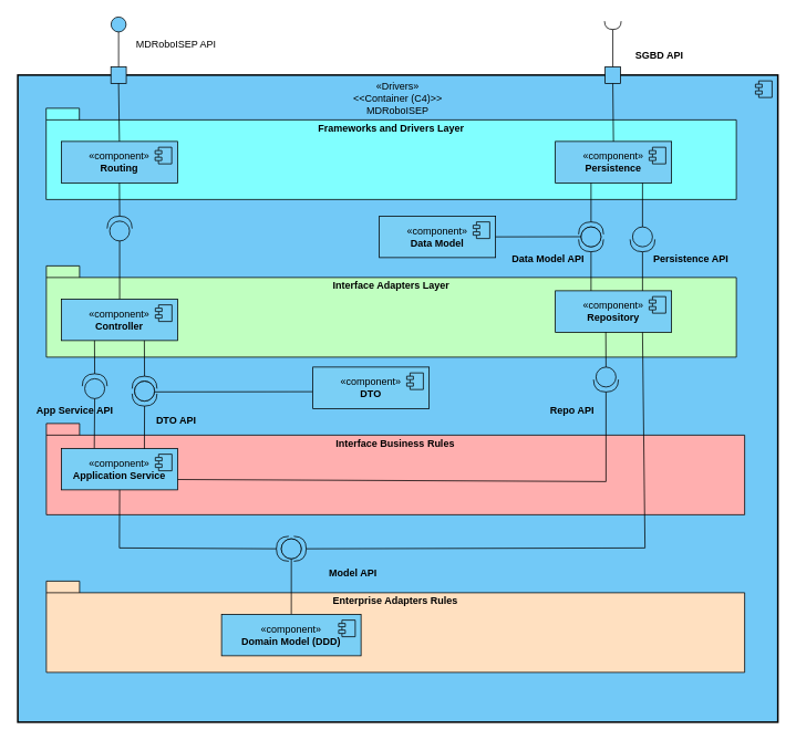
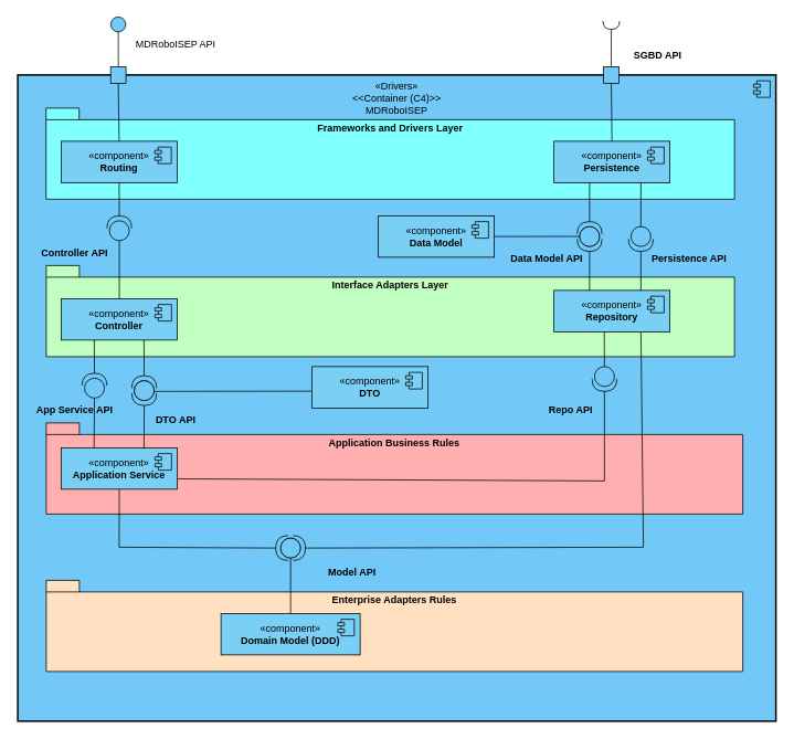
  <mxCell id="0" />
  <mxCell id="1" parent="0" />
  <mxCell id="2" value="«Drivers»&lt;br&gt;&amp;lt;&amp;lt;Container (C4)&amp;gt;&amp;gt;&lt;br&gt;MDRoboISEP" style="html=1;dropTarget=0;whiteSpace=wrap;verticalAlign=top;fillColor=#72C9F7;strokeColor=#000000;strokeWidth=2;" vertex="1" parent="1"><mxGeometry x="20.62" y="90" width="915.38" height="780" as="geometry" /></mxCell>
  <mxCell id="3" value="" style="shape=module;jettyWidth=8;jettyHeight=4;fillColor=#72c9f7;" vertex="1" parent="2"><mxGeometry x="1" width="20" height="20" relative="1" as="geometry"><mxPoint x="-27" y="7" as="offset" /></mxGeometry></mxCell>
  <mxCell id="4" value="" style="html=1;rounded=0;fillColor=#72C9F7;" vertex="1" parent="1"><mxGeometry x="132.75" y="80" width="18.5" height="20" as="geometry" /></mxCell>
  <mxCell id="5" value="" style="endArrow=none;html=1;rounded=0;align=center;verticalAlign=top;endFill=0;labelBackgroundColor=none;endSize=2;" edge="1" parent="1" source="4" target="6"><mxGeometry relative="1" as="geometry" /></mxCell>
  <mxCell id="6" value="" style="ellipse;html=1;fontSize=11;align=center;fillColor=#72C9F7;points=[];aspect=fixed;resizable=1;verticalAlign=bottom;labelPosition=center;verticalLabelPosition=top;flipH=1;rotation=0;" vertex="1" parent="1"><mxGeometry x="133" y="20" width="18" height="18" as="geometry" /></mxCell>
  <mxCell id="7" value="MDRoboISEP API" style="text;html=1;align=center;verticalAlign=middle;resizable=0;points=[];autosize=1;strokeColor=none;fillColor=none;" vertex="1" parent="1"><mxGeometry x="151" y="38" width="120" height="30" as="geometry" /></mxCell>
  <mxCell id="8" value="Frameworks and Drivers Layer" style="shape=folder;fontStyle=1;spacingTop=10;tabWidth=40;tabHeight=14;tabPosition=left;html=1;whiteSpace=wrap;verticalAlign=top;fillColor=#80ffff;" vertex="1" parent="1"><mxGeometry x="54.75" y="130" width="831.25" height="110" as="geometry" /></mxCell>
  <mxCell id="9" value="«component»&lt;br&gt;&lt;b&gt;Routing&lt;/b&gt;" style="html=1;dropTarget=0;whiteSpace=wrap;fillColor=#7ACFF5;" vertex="1" parent="1"><mxGeometry x="73" y="170" width="140" height="50" as="geometry" /></mxCell>
  <mxCell id="10" value="" style="shape=module;jettyWidth=8;jettyHeight=4;fillColor=#7ACFF5;" vertex="1" parent="9"><mxGeometry x="1" width="20" height="20" relative="1" as="geometry"><mxPoint x="-27" y="7" as="offset" /></mxGeometry></mxCell>
  <mxCell id="11" value="«component»&lt;br&gt;&lt;b&gt;Persistence&lt;/b&gt;" style="html=1;dropTarget=0;whiteSpace=wrap;fillColor=#7ACFF5;" vertex="1" parent="1"><mxGeometry x="668" y="170" width="140" height="50" as="geometry" /></mxCell>
  <mxCell id="12" value="" style="shape=module;jettyWidth=8;jettyHeight=4;fillColor=#7ACFF5;" vertex="1" parent="11"><mxGeometry x="1" width="20" height="20" relative="1" as="geometry"><mxPoint x="-27" y="7" as="offset" /></mxGeometry></mxCell>
  <mxCell id="13" value="Interface Adapters Layer" style="shape=folder;fontStyle=1;spacingTop=10;tabWidth=40;tabHeight=14;tabPosition=left;html=1;whiteSpace=wrap;verticalAlign=top;fillColor=#c0ffc0;" vertex="1" parent="1"><mxGeometry x="55" y="320" width="831" height="110" as="geometry" /></mxCell>
  <mxCell id="14" value="«component»&lt;br&gt;&lt;b&gt;Controller&lt;/b&gt;" style="html=1;dropTarget=0;whiteSpace=wrap;fillColor=#7ACFF5;" vertex="1" parent="1"><mxGeometry x="73.25" y="360" width="140" height="50" as="geometry" /></mxCell>
  <mxCell id="15" value="" style="shape=module;jettyWidth=8;jettyHeight=4;fillColor=#7ACFF5;" vertex="1" parent="14"><mxGeometry x="1" width="20" height="20" relative="1" as="geometry"><mxPoint x="-27" y="7" as="offset" /></mxGeometry></mxCell>
  <mxCell id="16" value="" style="shape=providedRequiredInterface;html=1;verticalLabelPosition=bottom;sketch=0;rotation=-90;fillColor=#72c9f7;" vertex="1" parent="1"><mxGeometry x="128.25" y="260" width="30" height="30" as="geometry" /></mxCell>
  <mxCell id="17" value="" style="endArrow=none;html=1;rounded=0;exitX=1;exitY=0.5;exitDx=0;exitDy=0;exitPerimeter=0;entryX=0.5;entryY=1;entryDx=0;entryDy=0;" edge="1" parent="1" source="16" target="9"><mxGeometry width="50" height="50" relative="1" as="geometry"><mxPoint x="396" y="270" as="sourcePoint" /><mxPoint x="446" y="220" as="targetPoint" /></mxGeometry></mxCell>
  <mxCell id="18" value="" style="endArrow=none;html=1;rounded=0;exitX=0.5;exitY=0;exitDx=0;exitDy=0;entryX=0;entryY=0.5;entryDx=0;entryDy=0;entryPerimeter=0;" edge="1" parent="1" source="14" target="16"><mxGeometry width="50" height="50" relative="1" as="geometry"><mxPoint x="153" y="270" as="sourcePoint" /><mxPoint x="153" y="230" as="targetPoint" /></mxGeometry></mxCell>
  <mxCell id="19" value="«component»&lt;br&gt;&lt;b&gt;Repository&lt;/b&gt;" style="html=1;dropTarget=0;whiteSpace=wrap;fillColor=#7ACFF5;" vertex="1" parent="1"><mxGeometry x="668" y="350" width="140" height="50" as="geometry" /></mxCell>
  <mxCell id="20" value="" style="shape=module;jettyWidth=8;jettyHeight=4;fillColor=#7ACFF5;" vertex="1" parent="19"><mxGeometry x="1" width="20" height="20" relative="1" as="geometry"><mxPoint x="-27" y="7" as="offset" /></mxGeometry></mxCell>
- <mxCell id="21" value="Interface Business Rules" style="shape=folder;fontStyle=1;spacingTop=10;tabWidth=40;tabHeight=14;tabPosition=left;html=1;whiteSpace=wrap;verticalAlign=top;fillColor=#ffafaf;" vertex="1" parent="1"><mxGeometry x="55" y="510" width="841" height="110" as="geometry" /></mxCell>
+ <mxCell id="21" value="Application Business Rules" style="shape=folder;fontStyle=1;spacingTop=10;tabWidth=40;tabHeight=14;tabPosition=left;html=1;whiteSpace=wrap;verticalAlign=top;fillColor=#ffafaf;" vertex="1" parent="1"><mxGeometry x="55" y="510" width="841" height="110" as="geometry" /></mxCell>
  <mxCell id="22" value="" style="shape=providedRequiredInterface;html=1;verticalLabelPosition=bottom;sketch=0;rotation=-90;fillColor=#72c9f7;" vertex="1" parent="1"><mxGeometry x="98.25" y="450" width="30" height="30" as="geometry" /></mxCell>
  <mxCell id="23" value="" style="endArrow=none;html=1;rounded=0;exitX=1;exitY=0.5;exitDx=0;exitDy=0;exitPerimeter=0;entryX=0.5;entryY=1;entryDx=0;entryDy=0;" edge="1" parent="1" source="22"><mxGeometry width="50" height="50" relative="1" as="geometry"><mxPoint x="366" y="460" as="sourcePoint" /><mxPoint x="113" y="410" as="targetPoint" /></mxGeometry></mxCell>
  <mxCell id="24" value="" style="endArrow=none;html=1;rounded=0;entryX=0;entryY=0.5;entryDx=0;entryDy=0;entryPerimeter=0;exitX=0.282;exitY=0.008;exitDx=0;exitDy=0;exitPerimeter=0;" edge="1" parent="1" target="22" source="30"><mxGeometry width="50" height="50" relative="1" as="geometry"><mxPoint x="113" y="510" as="sourcePoint" /><mxPoint x="123" y="420" as="targetPoint" /></mxGeometry></mxCell>
  <mxCell id="25" value="" style="shape=providedRequiredInterface;html=1;verticalLabelPosition=bottom;sketch=0;rotation=-90;fillColor=#72c9f7;" vertex="1" parent="1"><mxGeometry x="158.25" y="453" width="30" height="30" as="geometry" /></mxCell>
  <mxCell id="26" value="" style="endArrow=none;html=1;rounded=0;exitX=1;exitY=0.5;exitDx=0;exitDy=0;exitPerimeter=0;entryX=0.5;entryY=1;entryDx=0;entryDy=0;" edge="1" parent="1" source="25"><mxGeometry width="50" height="50" relative="1" as="geometry"><mxPoint x="426" y="460" as="sourcePoint" /><mxPoint x="173" y="410" as="targetPoint" /></mxGeometry></mxCell>
  <mxCell id="27" value="«component»&lt;br&gt;&lt;b&gt;DTO&lt;/b&gt;" style="html=1;dropTarget=0;whiteSpace=wrap;fillColor=#7ACFF5;" vertex="1" parent="1"><mxGeometry x="376" y="442" width="140" height="50" as="geometry" /></mxCell>
  <mxCell id="28" value="" style="shape=module;jettyWidth=8;jettyHeight=4;fillColor=#7ACFF5;" vertex="1" parent="27"><mxGeometry x="1" width="20" height="20" relative="1" as="geometry"><mxPoint x="-27" y="7" as="offset" /></mxGeometry></mxCell>
  <mxCell id="29" value="" style="endArrow=none;html=1;rounded=0;exitX=-0.004;exitY=0.593;exitDx=0;exitDy=0;exitPerimeter=0;entryX=0.43;entryY=0.113;entryDx=0;entryDy=0;entryPerimeter=0;" edge="1" parent="1" source="27" target="39"><mxGeometry width="50" height="50" relative="1" as="geometry"><mxPoint x="123" y="520" as="sourcePoint" /><mxPoint x="123" y="480" as="targetPoint" /></mxGeometry></mxCell>
  <mxCell id="30" value="«component»&lt;br&gt;&lt;b&gt;Application Service&lt;/b&gt;" style="html=1;dropTarget=0;whiteSpace=wrap;fillColor=#7ACFF5;" vertex="1" parent="1"><mxGeometry x="73.25" y="540" width="140" height="50" as="geometry" /></mxCell>
  <mxCell id="31" value="" style="shape=module;jettyWidth=8;jettyHeight=4;fillColor=#7ACFF5;" vertex="1" parent="30"><mxGeometry x="1" width="20" height="20" relative="1" as="geometry"><mxPoint x="-27" y="7" as="offset" /></mxGeometry></mxCell>
  <mxCell id="32" value="" style="endArrow=none;html=1;rounded=0;exitX=0.713;exitY=0.012;exitDx=0;exitDy=0;entryX=1;entryY=0.5;entryDx=0;entryDy=0;entryPerimeter=0;exitPerimeter=0;" edge="1" parent="1" source="30" target="39"><mxGeometry width="50" height="50" relative="1" as="geometry"><mxPoint x="305" y="483" as="sourcePoint" /><mxPoint x="195" y="483" as="targetPoint" /></mxGeometry></mxCell>
  <mxCell id="33" value="Enterprise Adapters Rules" style="shape=folder;fontStyle=1;spacingTop=10;tabWidth=40;tabHeight=14;tabPosition=left;html=1;whiteSpace=wrap;verticalAlign=top;fillColor=#ffe0c0;" vertex="1" parent="1"><mxGeometry x="55" y="700" width="841" height="110" as="geometry" /></mxCell>
  <mxCell id="34" value="" style="shape=providedRequiredInterface;html=1;verticalLabelPosition=bottom;sketch=0;rotation=-180;fillColor=#72c9f7;" vertex="1" parent="1"><mxGeometry x="332" y="646" width="30" height="30" as="geometry" /></mxCell>
  <mxCell id="35" value="" style="endArrow=none;html=1;rounded=0;exitX=1;exitY=0.5;exitDx=0;exitDy=0;exitPerimeter=0;entryX=0.5;entryY=1;entryDx=0;entryDy=0;" edge="1" parent="1" source="34" target="30"><mxGeometry width="50" height="50" relative="1" as="geometry"><mxPoint x="433.75" y="650" as="sourcePoint" /><mxPoint x="180.75" y="600" as="targetPoint" /><Array as="points"><mxPoint x="143" y="660" /></Array></mxGeometry></mxCell>
  <mxCell id="36" value="" style="endArrow=none;html=1;rounded=0;entryX=0.402;entryY=0.899;entryDx=0;entryDy=0;entryPerimeter=0;exitX=0.5;exitY=0;exitDx=0;exitDy=0;" edge="1" parent="1" target="44" source="37"><mxGeometry width="50" height="50" relative="1" as="geometry"><mxPoint x="180.75" y="750" as="sourcePoint" /><mxPoint x="190.75" y="640" as="targetPoint" /></mxGeometry></mxCell>
  <mxCell id="37" value="«component»&lt;br&gt;&lt;b&gt;Domain Model (DDD)&lt;/b&gt;" style="html=1;dropTarget=0;whiteSpace=wrap;fillColor=#7ACFF5;" vertex="1" parent="1"><mxGeometry x="266" y="740" width="168" height="50" as="geometry" /></mxCell>
  <mxCell id="38" value="" style="shape=module;jettyWidth=8;jettyHeight=4;fillColor=#7ACFF5;" vertex="1" parent="37"><mxGeometry x="1" width="20" height="20" relative="1" as="geometry"><mxPoint x="-27" y="7" as="offset" /></mxGeometry></mxCell>
  <mxCell id="39" value="" style="shape=providedRequiredInterface;html=1;verticalLabelPosition=bottom;sketch=0;rotation=90;fillColor=#72c9f7;" vertex="1" parent="1"><mxGeometry x="158.25" y="459" width="30" height="30" as="geometry" /></mxCell>
  <mxCell id="40" value="App Service API" style="text;html=1;align=center;verticalAlign=middle;resizable=0;points=[];autosize=1;strokeColor=none;fillColor=none;fontStyle=1" vertex="1" parent="1"><mxGeometry x="29.25" y="480" width="120" height="30" as="geometry" /></mxCell>
  <mxCell id="41" value="DTO API" style="text;html=1;align=center;verticalAlign=middle;resizable=0;points=[];autosize=1;strokeColor=none;fillColor=none;fontStyle=1" vertex="1" parent="1"><mxGeometry x="176" y="492" width="70" height="30" as="geometry" /></mxCell>
  <mxCell id="42" value="Model API" style="text;html=1;align=center;verticalAlign=middle;resizable=0;points=[];autosize=1;strokeColor=none;fillColor=none;fontStyle=1" vertex="1" parent="1"><mxGeometry x="384" y="676" width="80" height="30" as="geometry" /></mxCell>
+ <mxCell id="43" value="Controller API" style="text;html=1;align=center;verticalAlign=middle;resizable=0;points=[];autosize=1;strokeColor=none;fillColor=none;fontStyle=1" vertex="1" parent="1"><mxGeometry x="39.25" y="290" width="100" height="30" as="geometry" /></mxCell>
  <mxCell id="44" value="" style="shape=providedRequiredInterface;html=1;verticalLabelPosition=bottom;sketch=0;rotation=0;fillColor=#72c9f7;" vertex="1" parent="1"><mxGeometry x="338" y="646" width="30" height="30" as="geometry" /></mxCell>
  <mxCell id="45" value="" style="endArrow=none;html=1;rounded=0;exitX=1;exitY=0.5;exitDx=0;exitDy=0;exitPerimeter=0;entryX=0.75;entryY=1;entryDx=0;entryDy=0;" edge="1" parent="1" source="44" target="19"><mxGeometry width="50" height="50" relative="1" as="geometry"><mxPoint x="374" y="634" as="sourcePoint" /><mxPoint x="223" y="600" as="targetPoint" /><Array as="points"><mxPoint x="776" y="660" /></Array></mxGeometry></mxCell>
  <mxCell id="46" value="" style="endArrow=none;html=1;rounded=0;entryX=1;entryY=0.75;entryDx=0;entryDy=0;exitX=1;exitY=0.5;exitDx=0;exitDy=0;exitPerimeter=0;" edge="1" parent="1" source="47" target="30"><mxGeometry width="50" height="50" relative="1" as="geometry"><mxPoint x="729" y="500" as="sourcePoint" /><mxPoint x="153" y="600" as="targetPoint" /><Array as="points"><mxPoint x="729" y="580" /></Array></mxGeometry></mxCell>
  <mxCell id="47" value="" style="shape=providedRequiredInterface;html=1;verticalLabelPosition=bottom;sketch=0;rotation=90;fillColor=#72c9f7;" vertex="1" parent="1"><mxGeometry x="714" y="442" width="30" height="30" as="geometry" /></mxCell>
  <mxCell id="48" value="" style="endArrow=none;html=1;rounded=0;exitX=0;exitY=0.5;exitDx=0;exitDy=0;exitPerimeter=0;entryX=0.434;entryY=0.992;entryDx=0;entryDy=0;entryPerimeter=0;" edge="1" parent="1" source="47" target="19"><mxGeometry width="50" height="50" relative="1" as="geometry"><mxPoint x="183" y="463" as="sourcePoint" /><mxPoint x="731" y="410" as="targetPoint" /><Array as="points" /></mxGeometry></mxCell>
  <mxCell id="49" value="Repo API" style="text;html=1;align=center;verticalAlign=middle;resizable=0;points=[];autosize=1;strokeColor=none;fillColor=none;fontStyle=1" vertex="1" parent="1"><mxGeometry x="648" y="480" width="80" height="30" as="geometry" /></mxCell>
  <mxCell id="50" value="" style="shape=providedRequiredInterface;html=1;verticalLabelPosition=bottom;sketch=0;rotation=90;fillColor=#72c9f7;" vertex="1" parent="1"><mxGeometry x="758" y="273" width="30" height="30" as="geometry" /></mxCell>
  <mxCell id="51" value="" style="endArrow=none;html=1;rounded=0;exitX=0;exitY=0.5;exitDx=0;exitDy=0;exitPerimeter=0;entryX=0.75;entryY=1;entryDx=0;entryDy=0;" edge="1" parent="1" source="50" target="11"><mxGeometry width="50" height="50" relative="1" as="geometry"><mxPoint x="183" y="283" as="sourcePoint" /><mxPoint x="729" y="220" as="targetPoint" /><Array as="points" /></mxGeometry></mxCell>
  <mxCell id="52" value="" style="endArrow=none;html=1;rounded=0;exitX=1;exitY=0.5;exitDx=0;exitDy=0;exitPerimeter=0;entryX=0.75;entryY=0;entryDx=0;entryDy=0;" edge="1" parent="1" source="50" target="19"><mxGeometry width="50" height="50" relative="1" as="geometry"><mxPoint x="739" y="272" as="sourcePoint" /><mxPoint x="739" y="230" as="targetPoint" /><Array as="points" /></mxGeometry></mxCell>
  <mxCell id="53" value="" style="shape=providedRequiredInterface;html=1;verticalLabelPosition=bottom;sketch=0;rotation=90;fillColor=#72c9f7;" vertex="1" parent="1"><mxGeometry x="696" y="273" width="30" height="30" as="geometry" /></mxCell>
  <mxCell id="54" value="" style="endArrow=none;html=1;rounded=0;exitX=1;exitY=0.5;exitDx=0;exitDy=0;exitPerimeter=0;entryX=0.75;entryY=1;entryDx=0;entryDy=0;" edge="1" parent="1" source="56"><mxGeometry width="50" height="50" relative="1" as="geometry"><mxPoint x="121" y="283" as="sourcePoint" /><mxPoint x="711" y="220" as="targetPoint" /><Array as="points" /></mxGeometry></mxCell>
  <mxCell id="55" value="" style="endArrow=none;html=1;rounded=0;exitX=1;exitY=0.5;exitDx=0;exitDy=0;exitPerimeter=0;entryX=0.75;entryY=0;entryDx=0;entryDy=0;" edge="1" parent="1" source="53"><mxGeometry width="50" height="50" relative="1" as="geometry"><mxPoint x="677" y="272" as="sourcePoint" /><mxPoint x="711" y="350" as="targetPoint" /><Array as="points" /></mxGeometry></mxCell>
  <mxCell id="56" value="" style="shape=providedRequiredInterface;html=1;verticalLabelPosition=bottom;sketch=0;rotation=-90;fillColor=#72c9f7;" vertex="1" parent="1"><mxGeometry x="696" y="267" width="30" height="30" as="geometry" /></mxCell>
  <mxCell id="57" value="«component»&lt;br&gt;&lt;b&gt;Data Model&lt;/b&gt;" style="html=1;dropTarget=0;whiteSpace=wrap;fillColor=#7ACFF5;" vertex="1" parent="1"><mxGeometry x="456" y="260" width="140" height="50" as="geometry" /></mxCell>
  <mxCell id="58" value="" style="shape=module;jettyWidth=8;jettyHeight=4;fillColor=#7ACFF5;" vertex="1" parent="57"><mxGeometry x="1" width="20" height="20" relative="1" as="geometry"><mxPoint x="-27" y="7" as="offset" /></mxGeometry></mxCell>
  <mxCell id="59" value="" style="endArrow=none;html=1;rounded=0;exitX=0.405;exitY=0.108;exitDx=0;exitDy=0;exitPerimeter=0;entryX=1;entryY=0.5;entryDx=0;entryDy=0;" edge="1" parent="1" source="56" target="57"><mxGeometry width="50" height="50" relative="1" as="geometry"><mxPoint x="696" y="284.66" as="sourcePoint" /><mxPoint x="506" y="284.66" as="targetPoint" /></mxGeometry></mxCell>
  <mxCell id="60" value="Data Model API" style="text;html=1;align=center;verticalAlign=middle;resizable=0;points=[];autosize=1;strokeColor=none;fillColor=none;fontStyle=1" vertex="1" parent="1"><mxGeometry x="604" y="297" width="110" height="30" as="geometry" /></mxCell>
  <mxCell id="61" value="Persistence API" style="text;html=1;align=center;verticalAlign=middle;resizable=0;points=[];autosize=1;strokeColor=none;fillColor=none;fontStyle=1" vertex="1" parent="1"><mxGeometry x="776" y="297" width="110" height="30" as="geometry" /></mxCell>
  <mxCell id="62" value="" style="html=1;rounded=0;fillColor=#72C9F7;" vertex="1" parent="1"><mxGeometry x="728" y="80" width="18.5" height="20" as="geometry" /></mxCell>
  <mxCell id="63" value="" style="endArrow=none;html=1;rounded=0;align=center;verticalAlign=top;endFill=0;labelBackgroundColor=none;endSize=2;entryX=1;entryY=0.5;entryDx=0;entryDy=0;entryPerimeter=0;" edge="1" parent="1" source="62" target="64"><mxGeometry relative="1" as="geometry"><mxPoint x="735.25" y="38" as="targetPoint" /></mxGeometry></mxCell>
  <mxCell id="64" value="" style="shape=requiredInterface;html=1;verticalLabelPosition=bottom;sketch=0;rotation=90;" vertex="1" parent="1"><mxGeometry x="732.25" y="20" width="10" height="20" as="geometry" /></mxCell>
  <mxCell id="65" value="" style="endArrow=none;html=1;rounded=0;align=center;verticalAlign=top;endFill=0;labelBackgroundColor=none;endSize=2;entryX=0.5;entryY=1;entryDx=0;entryDy=0;exitX=0.5;exitY=0;exitDx=0;exitDy=0;" edge="1" parent="1" source="11" target="62"><mxGeometry relative="1" as="geometry"><mxPoint x="745" y="90" as="sourcePoint" /><mxPoint x="745" y="45" as="targetPoint" /></mxGeometry></mxCell>
  <mxCell id="66" value="SGBD API" style="text;html=1;align=center;verticalAlign=middle;resizable=0;points=[];autosize=1;strokeColor=none;fillColor=none;fontStyle=1" vertex="1" parent="1"><mxGeometry x="753" y="52" width="80" height="30" as="geometry" /></mxCell>
  <mxCell id="67" value="" style="endArrow=none;html=1;rounded=0;exitX=0.5;exitY=0;exitDx=0;exitDy=0;entryX=0.5;entryY=1;entryDx=0;entryDy=0;" edge="1" parent="1" source="9" target="4"><mxGeometry width="50" height="50" relative="1" as="geometry"><mxPoint x="153" y="270" as="sourcePoint" /><mxPoint x="153" y="230" as="targetPoint" /></mxGeometry></mxCell>
